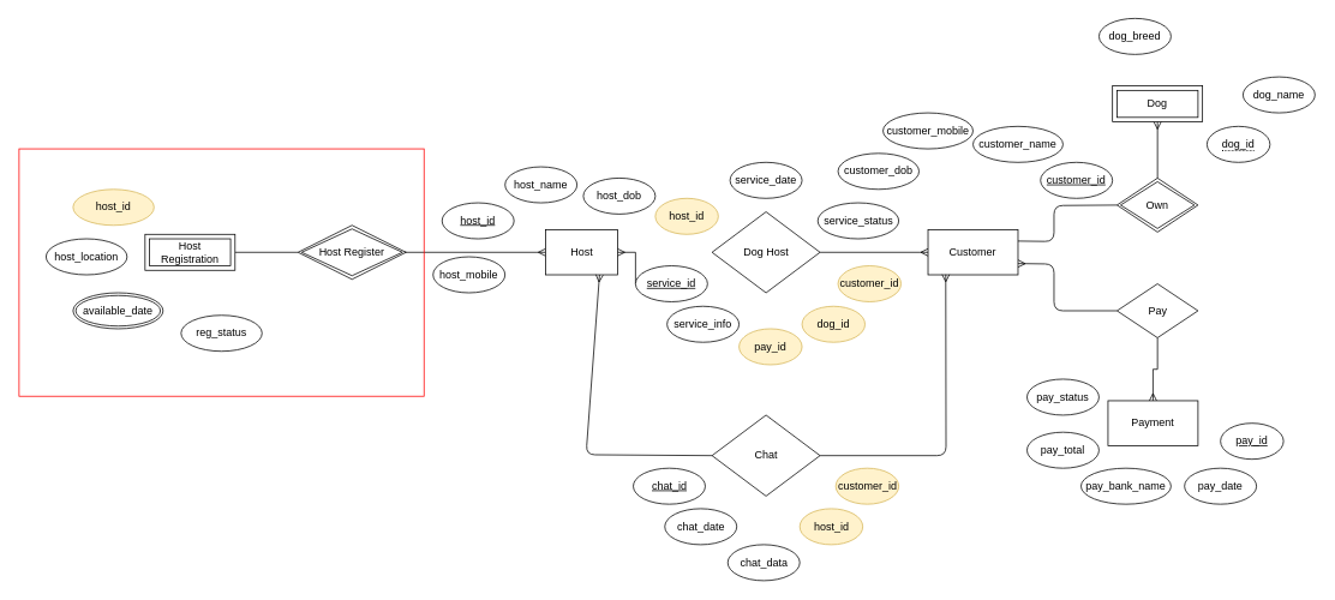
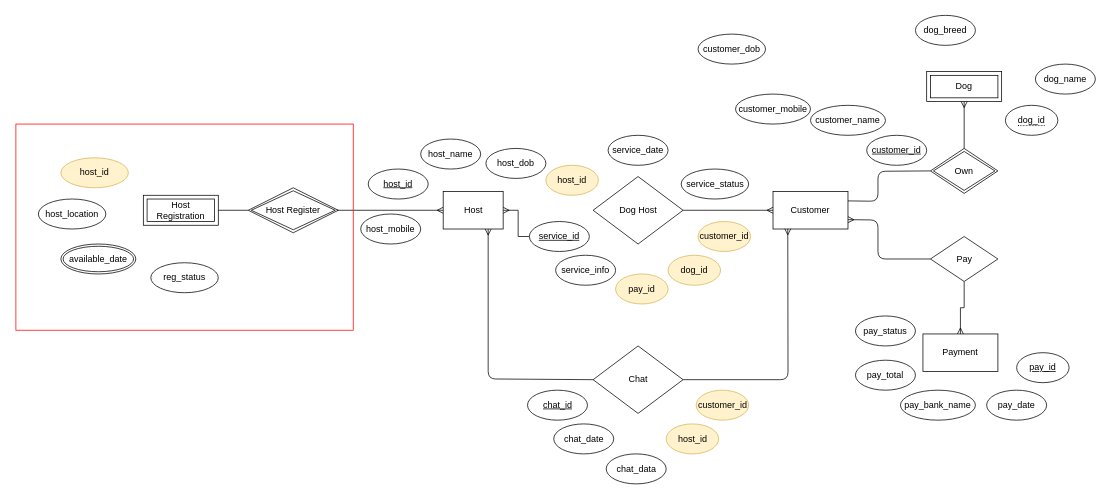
  <mxCell id="0" />
  <mxCell id="1" parent="0" />
  <mxCell id="2" style="edgeStyle=orthogonalEdgeStyle;rounded=0;orthogonalLoop=1;jettySize=auto;html=1;endArrow=none;endFill=0;startArrow=ERmany;startFill=0;" edge="1" parent="1" source="4" target="25"><mxGeometry relative="1" as="geometry" /></mxCell>
  <mxCell id="3" style="edgeStyle=orthogonalEdgeStyle;rounded=0;orthogonalLoop=1;jettySize=auto;html=1;startArrow=ERmany;startFill=0;endArrow=none;endFill=0;entryX=1;entryY=0.5;entryDx=0;entryDy=0;" edge="1" parent="1" source="4" target="19"><mxGeometry relative="1" as="geometry"><mxPoint x="360" y="295" as="targetPoint" /><Array as="points"><mxPoint x="440" y="280" /><mxPoint x="440" y="280" /></Array></mxGeometry></mxCell>
- <mxCell id="4" value="Host" style="html=1;dashed=0;whitespace=wrap;" vertex="1" parent="1"><mxGeometry x="605" y="255" width="80" height="50" as="geometry" /></mxCell>
+ <mxCell id="4" value="Host" style="html=1;dashed=0;whitespace=wrap;" vertex="1" parent="1"><mxGeometry x="590" y="255" width="80" height="50" as="geometry" /></mxCell>
  <mxCell id="5" value="" style="edgeStyle=orthogonalEdgeStyle;rounded=0;orthogonalLoop=1;jettySize=auto;html=1;startArrow=none;startFill=0;endArrow=ERmany;endFill=0;" edge="1" parent="1" source="6" target="7"><mxGeometry relative="1" as="geometry" /></mxCell>
  <mxCell id="6" value="Dog Host" style="shape=rhombus;html=1;dashed=0;whitespace=wrap;perimeter=rhombusPerimeter;" vertex="1" parent="1"><mxGeometry x="790" y="235" width="120" height="90" as="geometry" /></mxCell>
  <mxCell id="7" value="Customer" style="whiteSpace=wrap;html=1;dashed=0;" vertex="1" parent="1"><mxGeometry x="1030" y="255" width="100" height="50" as="geometry" /></mxCell>
  <mxCell id="8" value="&lt;u&gt;host_id&lt;/u&gt;" style="ellipse;whiteSpace=wrap;html=1;align=center;" vertex="1" parent="1"><mxGeometry x="490" y="225" width="80" height="40" as="geometry" /></mxCell>
  <mxCell id="9" value="&lt;u&gt;customer_id&lt;/u&gt;" style="ellipse;whiteSpace=wrap;html=1;align=center;" vertex="1" parent="1"><mxGeometry x="1155" y="180" width="80" height="40" as="geometry" /></mxCell>
  <mxCell id="10" value="host_name" style="ellipse;whiteSpace=wrap;html=1;align=center;" vertex="1" parent="1"><mxGeometry x="560" y="185" width="80" height="40" as="geometry" /></mxCell>
  <mxCell id="11" value="host_mobile" style="ellipse;whiteSpace=wrap;html=1;align=center;" vertex="1" parent="1"><mxGeometry x="480" y="285" width="80" height="40" as="geometry" /></mxCell>
  <mxCell id="12" value="customer_name" style="ellipse;whiteSpace=wrap;html=1;align=center;" vertex="1" parent="1"><mxGeometry x="1080" y="140" width="100" height="40" as="geometry" /></mxCell>
  <mxCell id="13" value="customer_mobile" style="ellipse;whiteSpace=wrap;html=1;align=center;" vertex="1" parent="1"><mxGeometry x="980" y="125" width="100" height="40" as="geometry" /></mxCell>
- <mxCell id="14" value="customer_dob" style="ellipse;whiteSpace=wrap;html=1;align=center;" vertex="1" parent="1"><mxGeometry x="930" y="170" width="90" height="40" as="geometry" /></mxCell>
+ <mxCell id="14" value="customer_dob" style="ellipse;whiteSpace=wrap;html=1;align=center;" vertex="1" parent="1"><mxGeometry x="930" y="45" width="90" height="40" as="geometry" /></mxCell>
  <mxCell id="15" value="host_dob" style="ellipse;whiteSpace=wrap;html=1;align=center;" vertex="1" parent="1"><mxGeometry x="647" y="197.5" width="80" height="40" as="geometry" /></mxCell>
  <mxCell id="16" value="dog_name" style="ellipse;whiteSpace=wrap;html=1;align=center;" vertex="1" parent="1"><mxGeometry x="1380" y="85" width="80" height="40" as="geometry" /></mxCell>
  <mxCell id="17" value="dog_breed" style="ellipse;whiteSpace=wrap;html=1;align=center;" vertex="1" parent="1"><mxGeometry x="1220" y="20" width="80" height="40" as="geometry" /></mxCell>
  <mxCell id="18" value="host_location" style="ellipse;whiteSpace=wrap;html=1;align=center;" vertex="1" parent="1"><mxGeometry x="50" y="265" width="90" height="40" as="geometry" /></mxCell>
  <mxCell id="19" value="Host Register" style="shape=rhombus;double=1;perimeter=rhombusPerimeter;whiteSpace=wrap;html=1;align=center;" vertex="1" parent="1"><mxGeometry x="330" y="250" width="120" height="60" as="geometry" /></mxCell>
  <mxCell id="20" style="edgeStyle=orthogonalEdgeStyle;rounded=0;orthogonalLoop=1;jettySize=auto;html=1;entryX=0;entryY=0.5;entryDx=0;entryDy=0;startArrow=none;startFill=0;endArrow=none;endFill=0;strokeColor=#000000;" edge="1" parent="1" source="21" target="19"><mxGeometry relative="1" as="geometry" /></mxCell>
- <mxCell id="21" value="Host Registration" style="shape=ext;margin=3;double=1;whiteSpace=wrap;html=1;align=center;" vertex="1" parent="1"><mxGeometry x="160" y="260" width="100" height="40" as="geometry" /></mxCell>
+ <mxCell id="21" value="Host Registration" style="shape=ext;margin=3;double=1;whiteSpace=wrap;html=1;align=center;" vertex="1" parent="1"><mxGeometry x="190" y="260" width="100" height="40" as="geometry" /></mxCell>
  <mxCell id="22" value="host_id" style="ellipse;whiteSpace=wrap;html=1;align=center;fillColor=#fff2cc;strokeColor=#d6b656;" vertex="1" parent="1"><mxGeometry x="80" y="210" width="90" height="40" as="geometry" /></mxCell>
  <mxCell id="23" value="available_date" style="ellipse;shape=doubleEllipse;margin=3;whiteSpace=wrap;html=1;align=center;" vertex="1" parent="1"><mxGeometry x="80" y="325" width="100" height="40" as="geometry" /></mxCell>
  <mxCell id="24" value="reg_status" style="ellipse;whiteSpace=wrap;html=1;align=center;" vertex="1" parent="1"><mxGeometry x="200" y="350" width="90" height="40" as="geometry" /></mxCell>
  <mxCell id="25" value="&lt;u&gt;service_id&lt;/u&gt;" style="ellipse;whiteSpace=wrap;html=1;align=center;" vertex="1" parent="1"><mxGeometry x="705" y="295" width="80" height="40" as="geometry" /></mxCell>
  <mxCell id="26" value="service_info" style="ellipse;whiteSpace=wrap;html=1;align=center;" vertex="1" parent="1"><mxGeometry x="740" y="340" width="80" height="40" as="geometry" /></mxCell>
  <mxCell id="27" style="edgeStyle=orthogonalEdgeStyle;rounded=0;orthogonalLoop=1;jettySize=auto;html=1;entryX=0.5;entryY=0;entryDx=0;entryDy=0;startArrow=none;startFill=0;endArrow=ERmany;endFill=0;strokeColor=#000000;" edge="1" parent="1" source="28" target="29"><mxGeometry relative="1" as="geometry" /></mxCell>
  <mxCell id="28" value="Pay" style="shape=rhombus;html=1;dashed=0;whitespace=wrap;perimeter=rhombusPerimeter;" vertex="1" parent="1"><mxGeometry x="1240" y="315" width="90" height="60" as="geometry" /></mxCell>
  <mxCell id="29" value="Payment" style="whiteSpace=wrap;html=1;dashed=0;" vertex="1" parent="1"><mxGeometry x="1230" y="445" width="100" height="50" as="geometry" /></mxCell>
  <mxCell id="30" value="&lt;u&gt;pay_id&lt;/u&gt;" style="ellipse;whiteSpace=wrap;html=1;align=center;" vertex="1" parent="1"><mxGeometry x="1355" y="470" width="70" height="40" as="geometry" /></mxCell>
  <mxCell id="31" value="pay_date" style="ellipse;whiteSpace=wrap;html=1;align=center;" vertex="1" parent="1"><mxGeometry x="1315" y="520" width="80" height="40" as="geometry" /></mxCell>
  <mxCell id="32" value="pay_total" style="ellipse;whiteSpace=wrap;html=1;align=center;" vertex="1" parent="1"><mxGeometry x="1140" y="480" width="80" height="40" as="geometry" /></mxCell>
  <mxCell id="33" value="pay_id" style="ellipse;whiteSpace=wrap;html=1;align=center;fillColor=#fff2cc;strokeColor=#d6b656;" vertex="1" parent="1"><mxGeometry x="820" y="365" width="70" height="40" as="geometry" /></mxCell>
  <mxCell id="34" value="pay_bank_name" style="ellipse;whiteSpace=wrap;html=1;align=center;" vertex="1" parent="1"><mxGeometry x="1200" y="520" width="100" height="40" as="geometry" /></mxCell>
  <mxCell id="35" value="" style="rounded=0;whiteSpace=wrap;html=1;fillColor=none;strokeColor=#FF0000;" vertex="1" parent="1"><mxGeometry x="20" y="165" width="450" height="275" as="geometry" /></mxCell>
  <mxCell id="36" value="Dog" style="shape=ext;margin=3;double=1;whiteSpace=wrap;html=1;align=center;fillColor=none;" vertex="1" parent="1"><mxGeometry x="1235" y="95" width="100" height="40" as="geometry" /></mxCell>
  <mxCell id="37" value="dog_id" style="ellipse;whiteSpace=wrap;html=1;align=center;fillColor=#fff2cc;strokeColor=#d6b656;" vertex="1" parent="1"><mxGeometry x="890" y="340" width="70" height="40" as="geometry" /></mxCell>
  <mxCell id="38" value="customer_id" style="ellipse;whiteSpace=wrap;html=1;align=center;fillColor=#fff2cc;strokeColor=#d6b656;" vertex="1" parent="1"><mxGeometry x="930" y="295" width="70" height="40" as="geometry" /></mxCell>
  <mxCell id="39" value="host_id" style="ellipse;whiteSpace=wrap;html=1;align=center;fillColor=#fff2cc;strokeColor=#d6b656;" vertex="1" parent="1"><mxGeometry x="727" y="220" width="70" height="40" as="geometry" /></mxCell>
  <mxCell id="40" style="edgeStyle=orthogonalEdgeStyle;rounded=0;orthogonalLoop=1;jettySize=auto;html=1;endArrow=ERmany;endFill=0;exitX=0.5;exitY=0;exitDx=0;exitDy=0;entryX=0.5;entryY=1;entryDx=0;entryDy=0;" edge="1" parent="1" source="41" target="36"><mxGeometry relative="1" as="geometry"><mxPoint x="1330" y="185" as="sourcePoint" /><mxPoint x="1230" y="105" as="targetPoint" /></mxGeometry></mxCell>
  <mxCell id="41" value="Own" style="shape=rhombus;double=1;perimeter=rhombusPerimeter;whiteSpace=wrap;html=1;align=center;strokeColor=#000000;fillColor=none;" vertex="1" parent="1"><mxGeometry x="1240" y="197.5" width="90" height="60" as="geometry" /></mxCell>
  <mxCell id="42" value="&lt;span style=&quot;border-bottom: 1px dotted&quot;&gt;dog_id&lt;/span&gt;" style="ellipse;whiteSpace=wrap;html=1;align=center;strokeColor=#000000;fillColor=none;" vertex="1" parent="1"><mxGeometry x="1340" y="140" width="70" height="40" as="geometry" /></mxCell>
  <mxCell id="43" value="" style="endArrow=ERmany;html=1;entryX=1;entryY=0.75;entryDx=0;entryDy=0;exitX=0;exitY=0.5;exitDx=0;exitDy=0;startArrow=none;startFill=0;endFill=0;" edge="1" parent="1" source="28" target="7"><mxGeometry width="50" height="50" relative="1" as="geometry"><mxPoint x="1220" y="505" as="sourcePoint" /><mxPoint x="1270" y="455" as="targetPoint" /><Array as="points"><mxPoint x="1170" y="345" /><mxPoint x="1170" y="293" /></Array></mxGeometry></mxCell>
  <mxCell id="44" value="" style="endArrow=none;html=1;exitX=1;exitY=0.25;exitDx=0;exitDy=0;entryX=0;entryY=0.5;entryDx=0;entryDy=0;" edge="1" parent="1" source="7" target="41"><mxGeometry width="50" height="50" relative="1" as="geometry"><mxPoint x="1240" y="325" as="sourcePoint" /><mxPoint x="1290" y="275" as="targetPoint" /><Array as="points"><mxPoint x="1170" y="268" /><mxPoint x="1170" y="228" /></Array></mxGeometry></mxCell>
  <mxCell id="45" value="Chat" style="shape=rhombus;html=1;dashed=0;whitespace=wrap;perimeter=rhombusPerimeter;" vertex="1" parent="1"><mxGeometry x="790" y="461" width="120" height="90" as="geometry" /></mxCell>
  <mxCell id="46" value="" style="endArrow=none;html=1;exitX=0.75;exitY=1;exitDx=0;exitDy=0;entryX=0;entryY=0.5;entryDx=0;entryDy=0;endFill=0;startArrow=ERmany;startFill=0;" edge="1" parent="1" source="4" target="45"><mxGeometry width="50" height="50" relative="1" as="geometry"><mxPoint x="880" y="465" as="sourcePoint" /><mxPoint x="930" y="415" as="targetPoint" /><Array as="points"><mxPoint x="650" y="505" /></Array></mxGeometry></mxCell>
  <mxCell id="47" value="" style="endArrow=ERmany;html=1;exitX=1;exitY=0.5;exitDx=0;exitDy=0;startArrow=none;startFill=0;entryX=0.197;entryY=0.994;entryDx=0;entryDy=0;entryPerimeter=0;endFill=0;" edge="1" parent="1" source="45" target="7"><mxGeometry width="50" height="50" relative="1" as="geometry"><mxPoint x="910" y="502" as="sourcePoint" /><mxPoint x="1050" y="315" as="targetPoint" /><Array as="points"><mxPoint x="1050" y="506" /></Array></mxGeometry></mxCell>
  <mxCell id="48" value="&lt;u&gt;chat_id&lt;/u&gt;" style="ellipse;whiteSpace=wrap;html=1;align=center;" vertex="1" parent="1"><mxGeometry x="702.5" y="520" width="80" height="40" as="geometry" /></mxCell>
  <mxCell id="49" value="chat_date" style="ellipse;whiteSpace=wrap;html=1;align=center;" vertex="1" parent="1"><mxGeometry x="737.5" y="565" width="80" height="40" as="geometry" /></mxCell>
  <mxCell id="50" value="customer_id" style="ellipse;whiteSpace=wrap;html=1;align=center;fillColor=#fff2cc;strokeColor=#d6b656;" vertex="1" parent="1"><mxGeometry x="927.5" y="520" width="70" height="40" as="geometry" /></mxCell>
  <mxCell id="51" value="host_id" style="ellipse;whiteSpace=wrap;html=1;align=center;fillColor=#fff2cc;strokeColor=#d6b656;" vertex="1" parent="1"><mxGeometry x="887.5" y="565" width="70" height="40" as="geometry" /></mxCell>
  <mxCell id="52" value="service_date" style="ellipse;whiteSpace=wrap;html=1;align=center;" vertex="1" parent="1"><mxGeometry x="810" y="180" width="80" height="40" as="geometry" /></mxCell>
  <mxCell id="53" value="service_status" style="ellipse;whiteSpace=wrap;html=1;align=center;" vertex="1" parent="1"><mxGeometry x="907.5" y="225" width="90" height="40" as="geometry" /></mxCell>
  <mxCell id="54" value="chat_data" style="ellipse;whiteSpace=wrap;html=1;align=center;" vertex="1" parent="1"><mxGeometry x="807.5" y="605" width="80" height="40" as="geometry" /></mxCell>
  <mxCell id="55" value="pay_status" style="ellipse;whiteSpace=wrap;html=1;align=center;" vertex="1" parent="1"><mxGeometry x="1140" y="421" width="80" height="40" as="geometry" /></mxCell>
